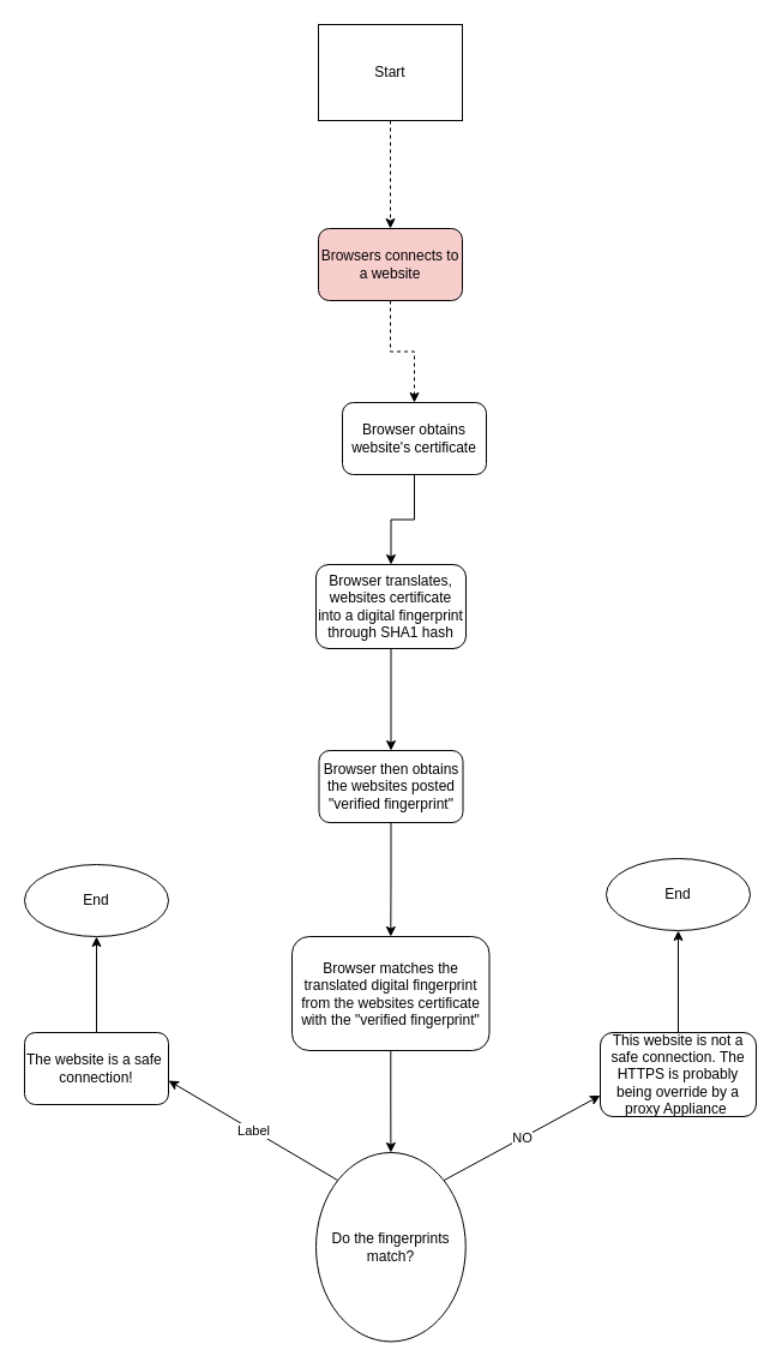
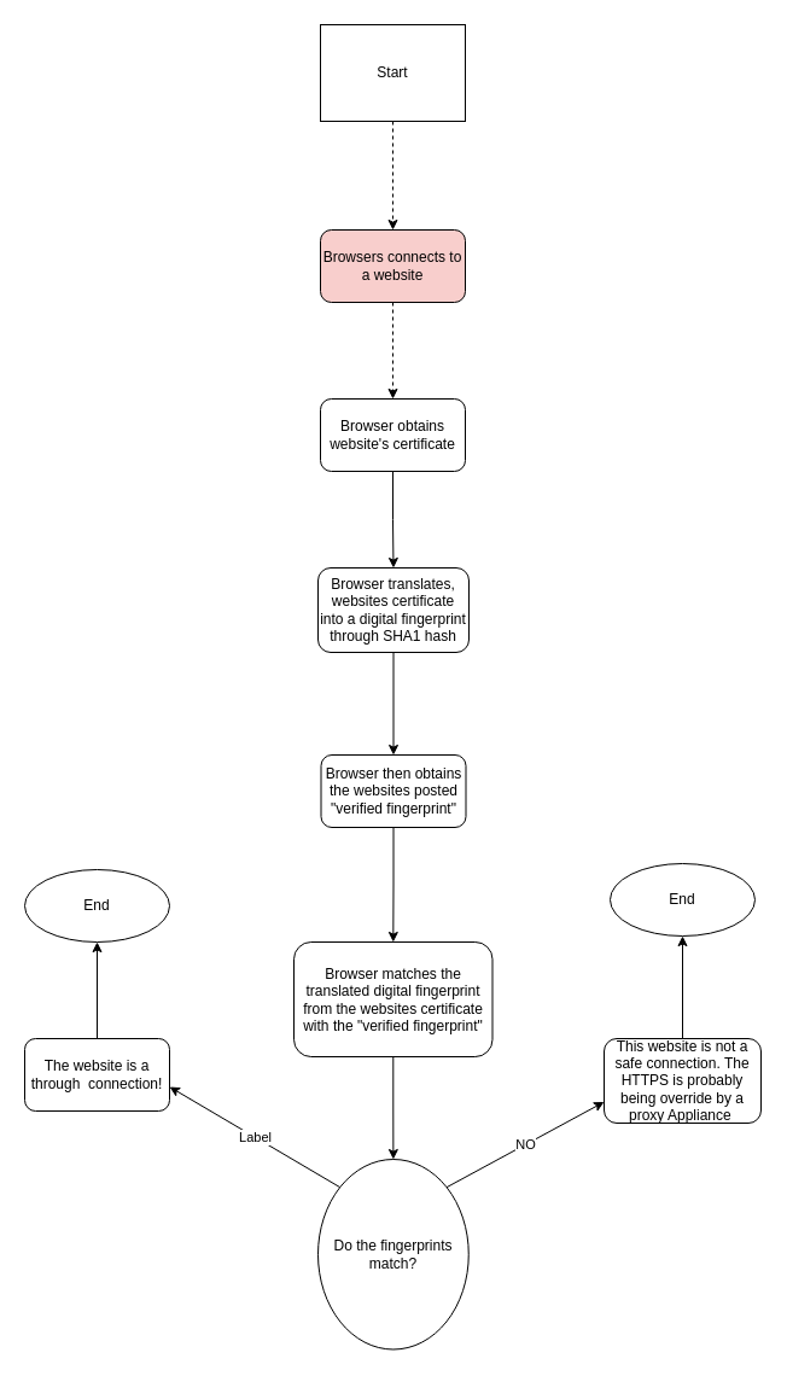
  <mxCell id="0" />
  <mxCell id="1" parent="0" />
  <mxCell id="2" value="" style="edgeStyle=orthogonalEdgeStyle;rounded=0;orthogonalLoop=1;jettySize=auto;html=1;dashed=1;" edge="1" parent="1" source="3" target="5"><mxGeometry relative="1" as="geometry" /></mxCell>
  <mxCell id="3" value="Start" style="whiteSpace=wrap;html=1;rounded=0;" parent="1" vertex="1"><mxGeometry x="265" y="20" width="120" height="80" as="geometry" /></mxCell>
  <mxCell id="4" value="" style="edgeStyle=orthogonalEdgeStyle;rounded=0;orthogonalLoop=1;jettySize=auto;html=1;dashed=1;" edge="1" parent="1" source="5" target="7"><mxGeometry relative="1" as="geometry" /></mxCell>
  <mxCell id="5" value="Browsers connects to a website" style="rounded=1;whiteSpace=wrap;html=1;fillColor=#f8cecc;" vertex="1" parent="1"><mxGeometry x="265" y="190" width="120" height="60" as="geometry" /></mxCell>
  <mxCell id="6" value="" style="edgeStyle=orthogonalEdgeStyle;rounded=0;orthogonalLoop=1;jettySize=auto;html=1;" edge="1" parent="1" source="7" target="9"><mxGeometry relative="1" as="geometry" /></mxCell>
- <mxCell id="7" value="Browser obtains website's certificate" style="rounded=1;whiteSpace=wrap;html=1;" vertex="1" parent="1"><mxGeometry x="285" y="335" width="120" height="60" as="geometry" /></mxCell>
+ <mxCell id="7" value="Browser obtains website's certificate" style="rounded=1;whiteSpace=wrap;html=1;" vertex="1" parent="1"><mxGeometry x="265" y="330" width="120" height="60" as="geometry" /></mxCell>
  <mxCell id="8" value="" style="edgeStyle=orthogonalEdgeStyle;rounded=0;orthogonalLoop=1;jettySize=auto;html=1;" edge="1" parent="1" source="9" target="11"><mxGeometry relative="1" as="geometry" /></mxCell>
  <mxCell id="9" value="Browser translates, websites certificate into a digital fingerprint through SHA1 hash" style="rounded=1;whiteSpace=wrap;html=1;" vertex="1" parent="1"><mxGeometry x="263" y="470" width="125" height="70" as="geometry" /></mxCell>
  <mxCell id="10" value="" style="edgeStyle=orthogonalEdgeStyle;rounded=0;orthogonalLoop=1;jettySize=auto;html=1;" edge="1" parent="1" source="11" target="13"><mxGeometry relative="1" as="geometry" /></mxCell>
  <mxCell id="11" value="Browser then obtains the websites posted &quot;verified fingerprint&quot;" style="rounded=1;whiteSpace=wrap;html=1;" vertex="1" parent="1"><mxGeometry x="265.5" y="625" width="120" height="60" as="geometry" /></mxCell>
  <mxCell id="12" value="" style="edgeStyle=orthogonalEdgeStyle;rounded=0;orthogonalLoop=1;jettySize=auto;html=1;" edge="1" parent="1" source="13" target="14"><mxGeometry relative="1" as="geometry" /></mxCell>
  <mxCell id="13" value="Browser matches the translated digital fingerprint from the websites certificate with the &quot;verified fingerprint&quot;" style="whiteSpace=wrap;html=1;rounded=1;" vertex="1" parent="1"><mxGeometry x="243" y="780" width="164.5" height="95" as="geometry" /></mxCell>
  <mxCell id="14" value="Do the fingerprints match?" style="ellipse;whiteSpace=wrap;html=1;" vertex="1" parent="1"><mxGeometry x="263" y="960" width="124.75" height="157.5" as="geometry" /></mxCell>
  <mxCell id="15" value="" style="endArrow=classic;html=1;rounded=0;exitX=1;exitY=0;exitDx=0;exitDy=0;entryX=0;entryY=0.75;entryDx=0;entryDy=0;" edge="1" parent="1" source="14" target="18"><mxGeometry relative="1" as="geometry"><mxPoint x="270" y="820" as="sourcePoint" /><mxPoint x="500" y="900" as="targetPoint" /></mxGeometry></mxCell>
  <mxCell id="16" value="NO" style="edgeLabel;resizable=0;html=1;align=center;verticalAlign=middle;" connectable="0" vertex="1" parent="15"><mxGeometry relative="1" as="geometry" /></mxCell>
  <mxCell id="17" value="" style="edgeStyle=orthogonalEdgeStyle;rounded=0;orthogonalLoop=1;jettySize=auto;html=1;" edge="1" parent="1" source="18" target="24"><mxGeometry relative="1" as="geometry" /></mxCell>
  <mxCell id="18" value="This website is not a safe connection. The HTTPS is probably being override by a proxy Appliance&amp;nbsp;" style="rounded=1;whiteSpace=wrap;html=1;" vertex="1" parent="1"><mxGeometry x="500" y="860" width="130" height="70" as="geometry" /></mxCell>
  <mxCell id="19" value="" style="endArrow=classic;html=1;rounded=0;exitX=0;exitY=0;exitDx=0;exitDy=0;" edge="1" parent="1" source="14"><mxGeometry relative="1" as="geometry"><mxPoint x="190" y="930" as="sourcePoint" /><mxPoint x="140" y="900" as="targetPoint" /></mxGeometry></mxCell>
  <mxCell id="20" value="Label" style="edgeLabel;resizable=0;html=1;align=center;verticalAlign=middle;" connectable="0" vertex="1" parent="19"><mxGeometry relative="1" as="geometry" /></mxCell>
  <mxCell id="21" value="" style="edgeStyle=orthogonalEdgeStyle;rounded=0;orthogonalLoop=1;jettySize=auto;html=1;" edge="1" parent="1" source="22" target="23"><mxGeometry relative="1" as="geometry" /></mxCell>
- <mxCell id="22" value="The website is a safe&amp;nbsp; connection!" style="rounded=1;whiteSpace=wrap;html=1;" vertex="1" parent="1"><mxGeometry x="20" y="860" width="120" height="60" as="geometry" /></mxCell>
+ <mxCell id="22" value="The website is a through&amp;nbsp; connection!" style="rounded=1;whiteSpace=wrap;html=1;" vertex="1" parent="1"><mxGeometry x="20" y="860" width="120" height="60" as="geometry" /></mxCell>
  <mxCell id="23" value="End" style="ellipse;whiteSpace=wrap;html=1;rounded=1;" vertex="1" parent="1"><mxGeometry x="20" y="720" width="120" height="60" as="geometry" /></mxCell>
  <mxCell id="24" value="End" style="ellipse;whiteSpace=wrap;html=1;rounded=1;" vertex="1" parent="1"><mxGeometry x="505" y="715" width="120" height="60" as="geometry" /></mxCell>
